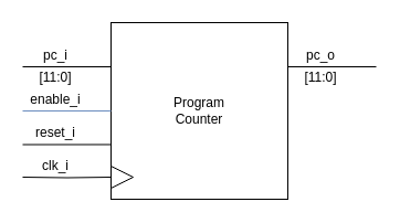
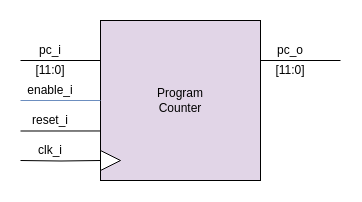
  <mxCell id="0" />
  <mxCell id="1" parent="0" />
- <mxCell id="2" value="Program&lt;br&gt;Counter" style="rounded=0;whiteSpace=wrap;html=1;" parent="1" vertex="1"><mxGeometry x="100" y="20" width="160" height="160" as="geometry" /></mxCell>
+ <mxCell id="2" value="Program&lt;br&gt;Counter" style="rounded=0;whiteSpace=wrap;html=1;fillColor=#e1d5e7;" parent="1" vertex="1"><mxGeometry x="100" y="20" width="160" height="160" as="geometry" /></mxCell>
  <mxCell id="3" style="edgeStyle=orthogonalEdgeStyle;rounded=0;orthogonalLoop=1;jettySize=auto;html=1;endArrow=none;endFill=0;" parent="1" edge="1"><mxGeometry relative="1" as="geometry"><mxPoint x="100" y="60" as="targetPoint" /><mxPoint x="20" y="60" as="sourcePoint" /><Array as="points" /></mxGeometry></mxCell>
  <mxCell id="4" value="pc_i" style="text;html=1;strokeColor=none;fillColor=none;align=center;verticalAlign=middle;whiteSpace=wrap;rounded=0;" parent="1" vertex="1"><mxGeometry x="20" y="40" width="60" height="20" as="geometry" /></mxCell>
  <mxCell id="5" value="[11:0]" style="text;html=1;strokeColor=none;fillColor=none;align=center;verticalAlign=middle;whiteSpace=wrap;rounded=0;" parent="1" vertex="1"><mxGeometry x="20" y="60" width="60" height="20" as="geometry" /></mxCell>
  <mxCell id="6" style="edgeStyle=orthogonalEdgeStyle;rounded=0;orthogonalLoop=1;jettySize=auto;html=1;endArrow=none;endFill=0;" parent="1" edge="1"><mxGeometry relative="1" as="geometry"><mxPoint x="340" y="60" as="targetPoint" /><mxPoint x="260" y="60" as="sourcePoint" /><Array as="points" /></mxGeometry></mxCell>
  <mxCell id="7" value="pc_o" style="text;html=1;strokeColor=none;fillColor=none;align=center;verticalAlign=middle;whiteSpace=wrap;rounded=0;" parent="1" vertex="1"><mxGeometry x="260" y="40" width="60" height="20" as="geometry" /></mxCell>
  <mxCell id="8" value="[11:0]" style="text;html=1;strokeColor=none;fillColor=none;align=center;verticalAlign=middle;whiteSpace=wrap;rounded=0;" parent="1" vertex="1"><mxGeometry x="260" y="60" width="60" height="20" as="geometry" /></mxCell>
  <mxCell id="9" style="edgeStyle=orthogonalEdgeStyle;rounded=0;orthogonalLoop=1;jettySize=auto;html=1;endArrow=none;endFill=0;" parent="1" edge="1"><mxGeometry relative="1" as="geometry"><mxPoint x="100" y="130.48" as="targetPoint" /><mxPoint x="20" y="130" as="sourcePoint" /><Array as="points"><mxPoint x="100" y="130" /></Array></mxGeometry></mxCell>
  <mxCell id="10" value="enable_i" style="text;html=1;strokeColor=none;fillColor=none;align=center;verticalAlign=middle;whiteSpace=wrap;rounded=0;" parent="1" vertex="1"><mxGeometry x="20" y="80" width="60" height="20" as="geometry" /></mxCell>
  <mxCell id="11" style="edgeStyle=orthogonalEdgeStyle;rounded=0;orthogonalLoop=1;jettySize=auto;html=1;endArrow=none;endFill=0;" parent="1" target="15" edge="1"><mxGeometry relative="1" as="geometry"><mxPoint x="100" y="160" as="targetPoint" /><mxPoint x="20" y="160" as="sourcePoint" /><Array as="points" /></mxGeometry></mxCell>
  <mxCell id="12" value="clk_i" style="text;html=1;strokeColor=none;fillColor=none;align=center;verticalAlign=middle;whiteSpace=wrap;rounded=0;" parent="1" vertex="1"><mxGeometry x="20" y="140" width="60" height="20" as="geometry" /></mxCell>
  <mxCell id="13" style="edgeStyle=orthogonalEdgeStyle;rounded=0;orthogonalLoop=1;jettySize=auto;html=1;endArrow=none;endFill=0;fillColor=#dae8fc;strokeColor=#6c8ebf;" parent="1" edge="1"><mxGeometry relative="1" as="geometry"><mxPoint x="100" y="100" as="targetPoint" /><mxPoint x="20" y="100" as="sourcePoint" /><Array as="points" /></mxGeometry></mxCell>
  <mxCell id="14" value="reset_i" style="text;html=1;strokeColor=none;fillColor=none;align=center;verticalAlign=middle;whiteSpace=wrap;rounded=0;" parent="1" vertex="1"><mxGeometry x="20" y="110" width="60" height="20" as="geometry" /></mxCell>
  <mxCell id="15" value="" style="triangle;whiteSpace=wrap;html=1;" parent="1" vertex="1"><mxGeometry x="100" y="150" width="20" height="20" as="geometry" /></mxCell>
